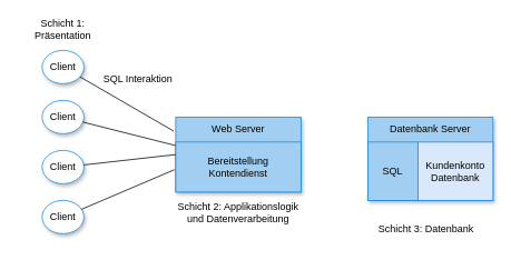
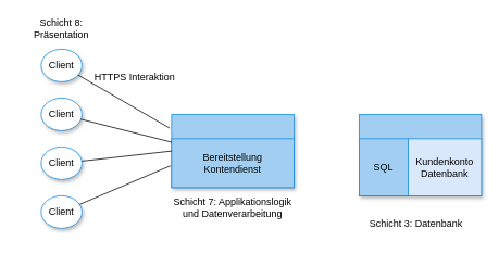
  <mxCell id="0" />
  <mxCell id="1" parent="0" />
  <mxCell id="2" value="" style="whiteSpace=wrap;html=1;imageAspect=0;fillColor=#A2CFF1;strokeColor=#1088E3;strokeWidth=1;shadow=1;labelPosition=center;verticalLabelPosition=top;align=center;verticalAlign=bottom;spacingTop=0;" vertex="1" parent="1"><mxGeometry x="440" y="140" width="150" height="100" as="geometry" /></mxCell>
  <mxCell id="3" value="SQL" style="whiteSpace=wrap;html=1;imageAspect=0;fillColor=#a2cff1;strokeColor=#1088E3;strokeWidth=1;shadow=0;labelPosition=center;verticalLabelPosition=middle;align=center;verticalAlign=middle;" vertex="1" parent="1"><mxGeometry x="440" y="170" width="60" height="70" as="geometry" /></mxCell>
  <mxCell id="4" value="Kundenkonto Datenbank" style="whiteSpace=wrap;html=1;imageAspect=0;fillColor=#dae8fc;strokeColor=#1088E3;strokeWidth=1;shadow=0;labelPosition=center;verticalLabelPosition=middle;align=center;verticalAlign=middle;" vertex="1" parent="1"><mxGeometry x="500" y="170" width="90" height="70" as="geometry" /></mxCell>
- <mxCell id="5" value="Datenbank Server" style="text;html=1;strokeColor=none;fillColor=none;align=center;verticalAlign=middle;whiteSpace=wrap;rounded=0;shadow=0;" vertex="1" parent="1"><mxGeometry x="460" y="140" width="110" height="30" as="geometry" /></mxCell>
  <mxCell id="6" value="" style="whiteSpace=wrap;html=1;imageAspect=0;fillColor=#A2CFF1;strokeColor=#1088E3;strokeWidth=1;shadow=1;labelPosition=center;verticalLabelPosition=top;align=center;verticalAlign=bottom;spacingTop=0;" vertex="1" parent="1"><mxGeometry x="210" y="140" width="150" height="90" as="geometry" /></mxCell>
  <mxCell id="7" value="Bereitstellung &lt;br&gt;Kontendienst" style="whiteSpace=wrap;html=1;imageAspect=0;fillColor=#a2cff1;strokeColor=#1088E3;strokeWidth=1;shadow=0;labelPosition=center;verticalLabelPosition=middle;align=center;verticalAlign=middle;" vertex="1" parent="1"><mxGeometry x="210" y="170" width="150" height="60" as="geometry" /></mxCell>
- <mxCell id="8" value="Web Server" style="text;html=1;strokeColor=none;fillColor=none;align=center;verticalAlign=middle;whiteSpace=wrap;rounded=0;shadow=0;" vertex="1" parent="1"><mxGeometry x="245" y="140" width="80" height="30" as="geometry" /></mxCell>
  <mxCell id="9" value="Client" style="ellipse;whiteSpace=wrap;html=1;fillColor=#FFFFFF;strokeColor=#1088E3;strokeWidth=1;shadow=1;" vertex="1" parent="1"><mxGeometry x="50" y="60" width="50" height="40" as="geometry" /></mxCell>
  <mxCell id="10" value="Client" style="ellipse;whiteSpace=wrap;html=1;fillColor=#FFFFFF;strokeColor=#1088E3;strokeWidth=1;shadow=1;" vertex="1" parent="1"><mxGeometry x="50" y="120" width="50" height="40" as="geometry" /></mxCell>
  <mxCell id="11" value="Client" style="ellipse;whiteSpace=wrap;html=1;fillColor=#FFFFFF;strokeColor=#1088E3;strokeWidth=1;shadow=1;" vertex="1" parent="1"><mxGeometry x="50" y="180" width="50" height="40" as="geometry" /></mxCell>
  <mxCell id="12" value="Client" style="ellipse;whiteSpace=wrap;html=1;fillColor=#FFFFFF;strokeColor=#1088E3;strokeWidth=1;shadow=1;" vertex="1" parent="1"><mxGeometry x="50" y="240" width="50" height="40" as="geometry" /></mxCell>
  <mxCell id="13" value="" style="endArrow=none;html=1;rounded=0;entryX=-0.003;entryY=0.068;entryDx=0;entryDy=0;entryPerimeter=0;" edge="1" parent="1" source="10" target="7"><mxGeometry width="50" height="50" relative="1" as="geometry"><mxPoint x="340" y="190" as="sourcePoint" /><mxPoint x="390" y="140" as="targetPoint" /></mxGeometry></mxCell>
  <mxCell id="14" value="" style="endArrow=none;html=1;rounded=0;entryX=-0.016;entryY=0.188;entryDx=0;entryDy=0;entryPerimeter=0;" edge="1" parent="1" source="9" target="6"><mxGeometry width="50" height="50" relative="1" as="geometry"><mxPoint x="105.235" y="101.745" as="sourcePoint" /><mxPoint x="221.5" y="169.35" as="targetPoint" /></mxGeometry></mxCell>
  <mxCell id="15" value="" style="endArrow=none;html=1;rounded=0;entryX=0;entryY=0.25;entryDx=0;entryDy=0;" edge="1" parent="1" source="11" target="7"><mxGeometry width="50" height="50" relative="1" as="geometry"><mxPoint x="115.235" y="111.745" as="sourcePoint" /><mxPoint x="231.5" y="179.35" as="targetPoint" /></mxGeometry></mxCell>
  <mxCell id="16" value="" style="endArrow=none;html=1;rounded=0;entryX=-0.01;entryY=0.552;entryDx=0;entryDy=0;entryPerimeter=0;" edge="1" parent="1" source="12" target="7"><mxGeometry width="50" height="50" relative="1" as="geometry"><mxPoint x="125.235" y="121.745" as="sourcePoint" /><mxPoint x="241.5" y="189.35" as="targetPoint" /></mxGeometry></mxCell>
- <mxCell id="17" value="SQL Interaktion" style="text;html=1;strokeColor=none;fillColor=none;align=center;verticalAlign=middle;whiteSpace=wrap;rounded=0;shadow=0;" vertex="1" parent="1"><mxGeometry x="110" y="80" width="110" height="30" as="geometry" /></mxCell>
- <mxCell id="18" value="Schicht 1: Präsentation" style="text;html=1;strokeColor=none;fillColor=none;align=center;verticalAlign=middle;whiteSpace=wrap;rounded=0;shadow=0;" vertex="1" parent="1"><mxGeometry x="20" y="20" width="110" height="30" as="geometry" /></mxCell>
- <mxCell id="19" value="Schicht 2: Applikationslogik und Datenverarbeitung" style="text;html=1;strokeColor=none;fillColor=none;align=center;verticalAlign=middle;whiteSpace=wrap;rounded=0;shadow=0;" vertex="1" parent="1"><mxGeometry x="210" y="240" width="150" height="30" as="geometry" /></mxCell>
+ <mxCell id="17" value="HTTPS Interaktion" style="text;html=1;strokeColor=none;fillColor=none;align=center;verticalAlign=middle;whiteSpace=wrap;rounded=0;shadow=0;" vertex="1" parent="1"><mxGeometry x="110" y="80" width="110" height="30" as="geometry" /></mxCell>
+ <mxCell id="18" value="Schicht 8: Präsentation" style="text;html=1;strokeColor=none;fillColor=none;align=center;verticalAlign=middle;whiteSpace=wrap;rounded=0;shadow=0;" vertex="1" parent="1"><mxGeometry x="20" y="20" width="110" height="30" as="geometry" /></mxCell>
+ <mxCell id="19" value="Schicht 7: Applikationslogik und Datenverarbeitung" style="text;html=1;strokeColor=none;fillColor=none;align=center;verticalAlign=middle;whiteSpace=wrap;rounded=0;shadow=0;" vertex="1" parent="1"><mxGeometry x="210" y="240" width="150" height="30" as="geometry" /></mxCell>
  <mxCell id="20" value="Schicht 3: Datenbank" style="text;html=1;strokeColor=none;fillColor=none;align=center;verticalAlign=middle;whiteSpace=wrap;rounded=0;shadow=0;" vertex="1" parent="1"><mxGeometry x="435" y="260" width="150" height="30" as="geometry" /></mxCell>
